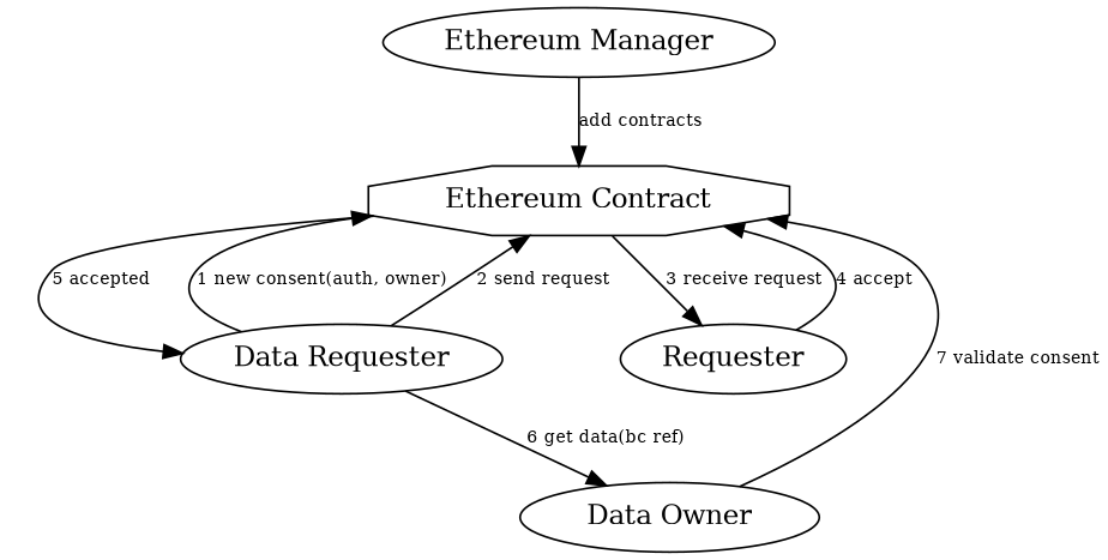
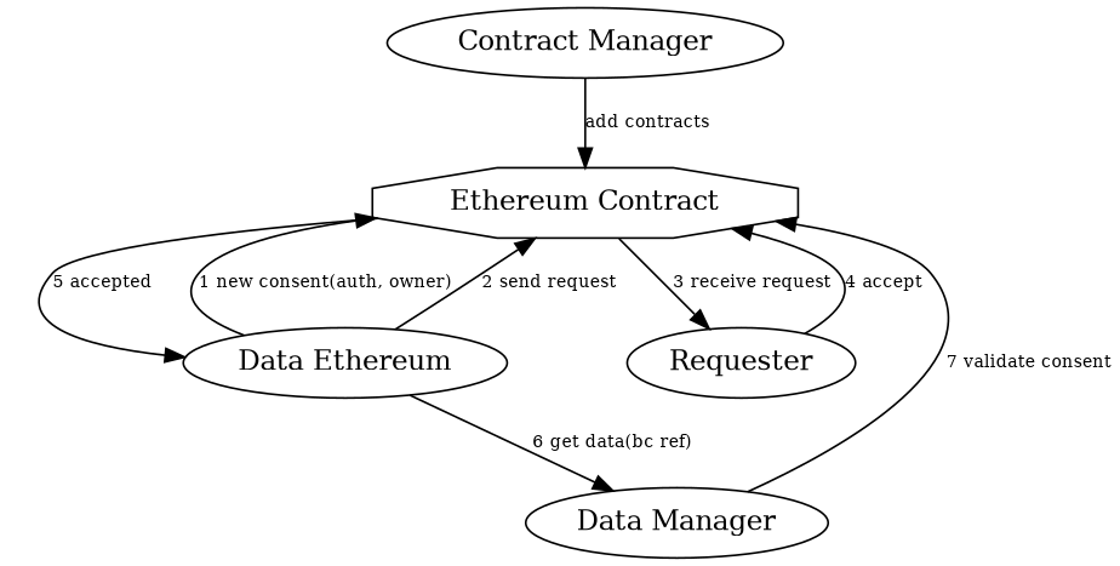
  digraph {
    edge [fontsize=9.0]
-   n1 [label="Ethereum Manager"]
+   n1 [label="Contract Manager"]
    n2 [label="Ethereum Contract" shape=octagon]
-   n3 [label="Data Requester"]
+   n3 [label="Data Ethereum"]
    n4 [label=Requester]
-   n5 [label="Data Owner"]
+   n5 [label="Data Manager"]
    n1 -> n2 [label="add contracts"]
    n2 -> n3 [label="5 accepted"]
    n2 -> n4 [label="3 receive request"]
    n3 -> n2 [label="1 new consent(auth, owner)"]
    n3 -> n2 [label="2 send request"]
    n3 -> n5 [label="6 get data(bc ref)"]
    n4 -> n2 [label="4 accept"]
    n5 -> n2 [label="7 validate consent"]
  }
